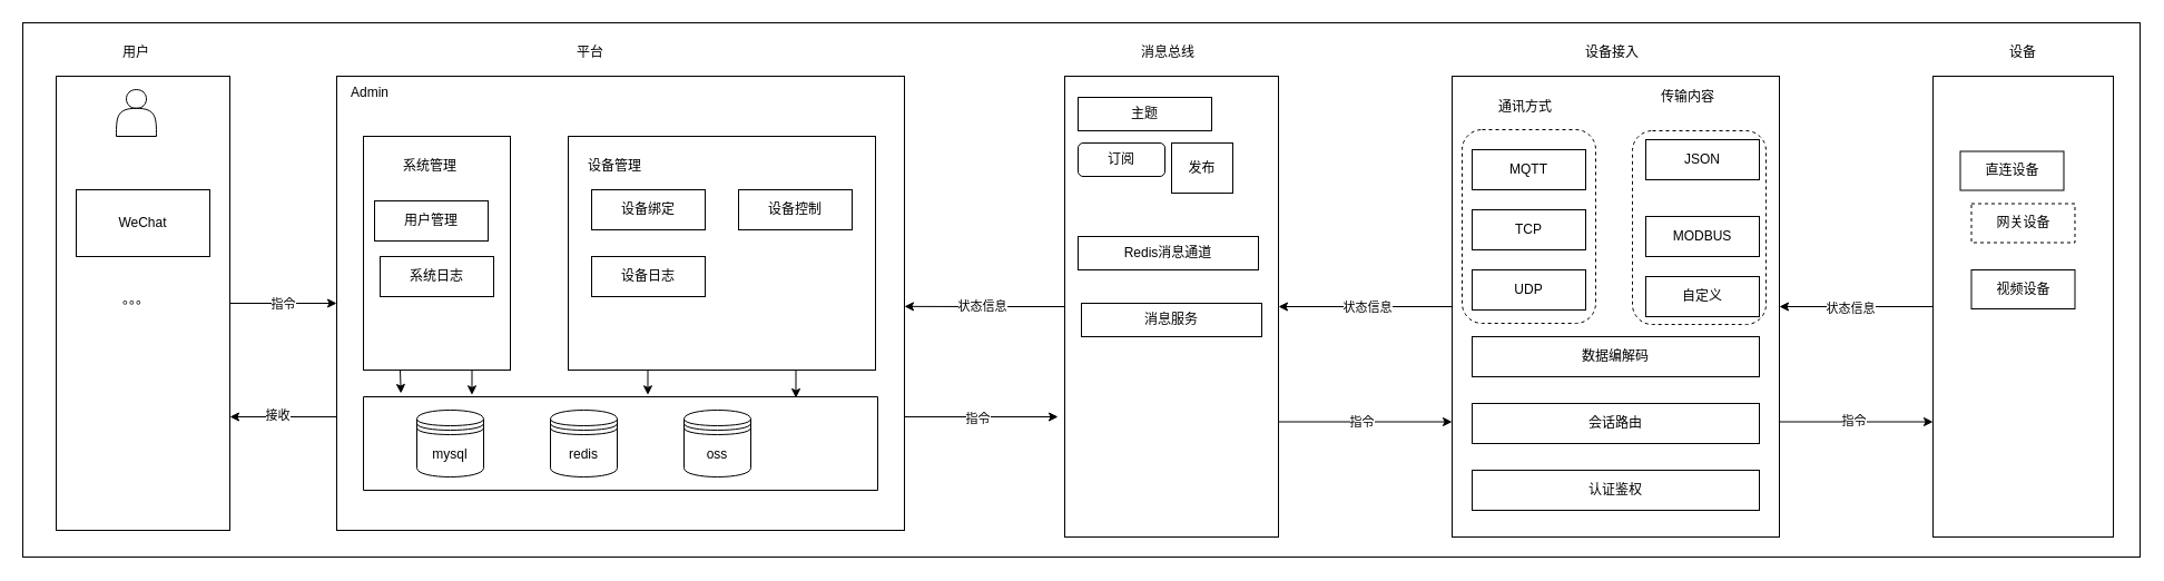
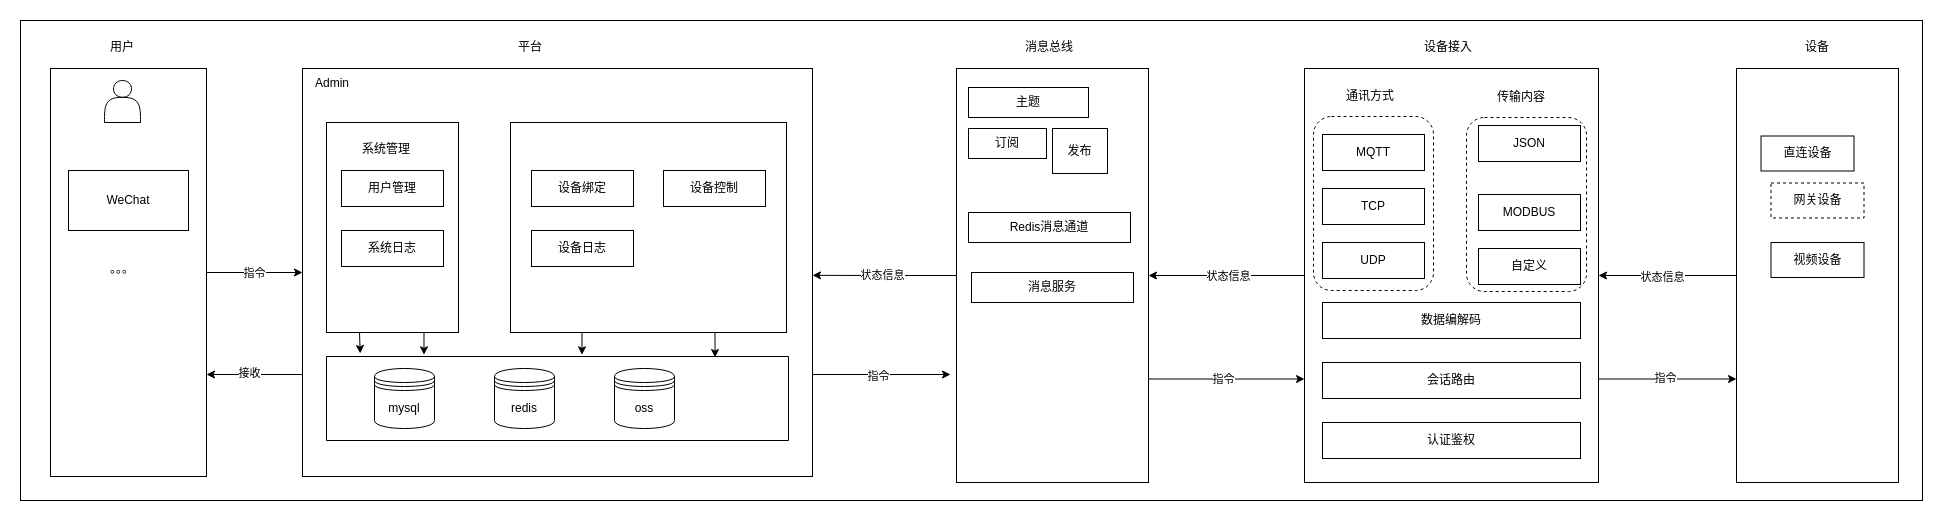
  <mxCell id="0" />
  <mxCell id="1" parent="0" />
  <mxCell id="2" value="" style="rounded=0;whiteSpace=wrap;html=1;" vertex="1" parent="1"><mxGeometry x="20" y="20" width="1902" height="480" as="geometry" /></mxCell>
  <mxCell id="3" style="edgeStyle=orthogonalEdgeStyle;rounded=0;orthogonalLoop=1;jettySize=auto;html=1;exitX=0;exitY=0.5;exitDx=0;exitDy=0;entryX=1;entryY=0.5;entryDx=0;entryDy=0;" edge="1" parent="1" source="7" target="42"><mxGeometry relative="1" as="geometry" /></mxCell>
  <mxCell id="4" value="状态信息" style="edgeLabel;html=1;align=center;verticalAlign=middle;resizable=0;points=[];" vertex="1" connectable="0" parent="3"><mxGeometry x="-0.013" relative="1" as="geometry"><mxPoint as="offset" /></mxGeometry></mxCell>
  <mxCell id="5" style="edgeStyle=orthogonalEdgeStyle;rounded=0;orthogonalLoop=1;jettySize=auto;html=1;exitX=1;exitY=0.75;exitDx=0;exitDy=0;entryX=0;entryY=0.75;entryDx=0;entryDy=0;" edge="1" parent="1" source="7" target="65"><mxGeometry relative="1" as="geometry" /></mxCell>
  <mxCell id="6" value="指令" style="edgeLabel;html=1;align=center;verticalAlign=middle;resizable=0;points=[];" vertex="1" connectable="0" parent="5"><mxGeometry x="-0.048" y="1" relative="1" as="geometry"><mxPoint as="offset" /></mxGeometry></mxCell>
  <mxCell id="7" value="" style="rounded=0;whiteSpace=wrap;html=1;" vertex="1" parent="1"><mxGeometry x="1304" y="68" width="294" height="414" as="geometry" /></mxCell>
  <mxCell id="8" value="" style="rounded=1;whiteSpace=wrap;html=1;dashed=1;" vertex="1" parent="1"><mxGeometry x="1466" y="117" width="120" height="174" as="geometry" /></mxCell>
  <mxCell id="9" value="" style="rounded=1;whiteSpace=wrap;html=1;dashed=1;" vertex="1" parent="1"><mxGeometry x="1313" y="116" width="120" height="174" as="geometry" /></mxCell>
  <mxCell id="10" style="edgeStyle=orthogonalEdgeStyle;rounded=0;orthogonalLoop=1;jettySize=auto;html=1;exitX=0;exitY=0.75;exitDx=0;exitDy=0;entryX=1;entryY=0.75;entryDx=0;entryDy=0;" edge="1" parent="1" source="14" target="18"><mxGeometry relative="1" as="geometry"><mxPoint x="212" y="374" as="targetPoint" /></mxGeometry></mxCell>
  <mxCell id="11" value="接收" style="edgeLabel;html=1;align=center;verticalAlign=middle;resizable=0;points=[];" vertex="1" connectable="0" parent="10"><mxGeometry x="0.12" y="-2" relative="1" as="geometry"><mxPoint as="offset" /></mxGeometry></mxCell>
  <mxCell id="12" style="edgeStyle=orthogonalEdgeStyle;rounded=0;orthogonalLoop=1;jettySize=auto;html=1;exitX=1;exitY=0.75;exitDx=0;exitDy=0;" edge="1" parent="1" source="14"><mxGeometry relative="1" as="geometry"><mxPoint x="950" y="374" as="targetPoint" /></mxGeometry></mxCell>
  <mxCell id="13" value="指令" style="edgeLabel;html=1;align=center;verticalAlign=middle;resizable=0;points=[];" vertex="1" connectable="0" parent="12"><mxGeometry x="-0.066" y="-1" relative="1" as="geometry"><mxPoint as="offset" /></mxGeometry></mxCell>
  <mxCell id="14" value="" style="rounded=0;whiteSpace=wrap;html=1;" vertex="1" parent="1"><mxGeometry x="302" y="68" width="510" height="408" as="geometry" /></mxCell>
  <mxCell id="15" value="" style="verticalLabelPosition=bottom;verticalAlign=top;html=1;shape=mxgraph.basic.rect;fillColor2=none;strokeWidth=1;size=20;indent=5;" vertex="1" parent="1"><mxGeometry x="326" y="356" width="462" height="84" as="geometry" /></mxCell>
  <mxCell id="16" style="edgeStyle=orthogonalEdgeStyle;rounded=0;orthogonalLoop=1;jettySize=auto;html=1;exitX=1;exitY=0.5;exitDx=0;exitDy=0;entryX=0;entryY=0.5;entryDx=0;entryDy=0;" edge="1" parent="1" source="18" target="14"><mxGeometry relative="1" as="geometry"><mxPoint x="296" y="275" as="targetPoint" /></mxGeometry></mxCell>
  <mxCell id="17" value="指令" style="edgeLabel;html=1;align=center;verticalAlign=middle;resizable=0;points=[];" vertex="1" connectable="0" parent="16"><mxGeometry x="-0.02" relative="1" as="geometry"><mxPoint as="offset" /></mxGeometry></mxCell>
  <mxCell id="18" value="" style="rounded=0;whiteSpace=wrap;html=1;" vertex="1" parent="1"><mxGeometry x="50" y="68" width="156" height="408" as="geometry" /></mxCell>
  <mxCell id="19" value="" style="shape=actor;whiteSpace=wrap;html=1;" vertex="1" parent="1"><mxGeometry x="104" y="80" width="36" height="42" as="geometry" /></mxCell>
  <mxCell id="20" value="WeChat" style="rounded=0;whiteSpace=wrap;html=1;" vertex="1" parent="1"><mxGeometry x="68" y="170" width="120" height="60" as="geometry" /></mxCell>
  <mxCell id="21" value="" style="rounded=0;whiteSpace=wrap;html=1;" vertex="1" parent="1"><mxGeometry x="326" y="122" width="132" height="210" as="geometry" /></mxCell>
  <mxCell id="22" value="" style="rounded=0;whiteSpace=wrap;html=1;" vertex="1" parent="1"><mxGeometry x="510" y="122" width="276" height="210" as="geometry" /></mxCell>
  <mxCell id="23" value="系统管理" style="text;html=1;align=center;verticalAlign=middle;whiteSpace=wrap;rounded=0;" vertex="1" parent="1"><mxGeometry x="356" y="134" width="60" height="30" as="geometry" /></mxCell>
- <mxCell id="24" value="用户管理" style="rounded=0;whiteSpace=wrap;html=1;" vertex="1" parent="1"><mxGeometry x="336" y="180" width="102" height="36" as="geometry" /></mxCell>
- <mxCell id="25" value="设备管理" style="text;html=1;align=center;verticalAlign=middle;whiteSpace=wrap;rounded=0;" vertex="1" parent="1"><mxGeometry x="522" y="134" width="60" height="30" as="geometry" /></mxCell>
+ <mxCell id="24" value="用户管理" style="rounded=0;whiteSpace=wrap;html=1;" vertex="1" parent="1"><mxGeometry x="341" y="170" width="102" height="36" as="geometry" /></mxCell>
  <mxCell id="26" value="设备绑定" style="rounded=0;whiteSpace=wrap;html=1;" vertex="1" parent="1"><mxGeometry x="531" y="170" width="102" height="36" as="geometry" /></mxCell>
  <mxCell id="27" value="设备控制" style="rounded=0;whiteSpace=wrap;html=1;" vertex="1" parent="1"><mxGeometry x="663" y="170" width="102" height="36" as="geometry" /></mxCell>
  <mxCell id="28" value="设备日志" style="rounded=0;whiteSpace=wrap;html=1;" vertex="1" parent="1"><mxGeometry x="531" y="230" width="102" height="36" as="geometry" /></mxCell>
  <mxCell id="29" value="Admin" style="text;html=1;align=center;verticalAlign=middle;whiteSpace=wrap;rounded=0;" vertex="1" parent="1"><mxGeometry x="302" y="68" width="60" height="30" as="geometry" /></mxCell>
  <mxCell id="30" value="mysql" style="shape=datastore;whiteSpace=wrap;html=1;" vertex="1" parent="1"><mxGeometry x="374" y="368" width="60" height="60" as="geometry" /></mxCell>
  <mxCell id="31" value="redis" style="shape=datastore;whiteSpace=wrap;html=1;" vertex="1" parent="1"><mxGeometry x="494" y="368" width="60" height="60" as="geometry" /></mxCell>
  <mxCell id="32" value="oss" style="shape=datastore;whiteSpace=wrap;html=1;" vertex="1" parent="1"><mxGeometry x="614" y="368" width="60" height="60" as="geometry" /></mxCell>
  <mxCell id="33" style="edgeStyle=orthogonalEdgeStyle;rounded=0;orthogonalLoop=1;jettySize=auto;html=1;exitX=0.25;exitY=1;exitDx=0;exitDy=0;entryX=0.073;entryY=-0.036;entryDx=0;entryDy=0;entryPerimeter=0;" edge="1" parent="1" source="21" target="15"><mxGeometry relative="1" as="geometry" /></mxCell>
  <mxCell id="34" style="edgeStyle=orthogonalEdgeStyle;rounded=0;orthogonalLoop=1;jettySize=auto;html=1;exitX=0.75;exitY=1;exitDx=0;exitDy=0;entryX=0.211;entryY=-0.02;entryDx=0;entryDy=0;entryPerimeter=0;" edge="1" parent="1" source="21" target="15"><mxGeometry relative="1" as="geometry" /></mxCell>
  <mxCell id="35" style="edgeStyle=orthogonalEdgeStyle;rounded=0;orthogonalLoop=1;jettySize=auto;html=1;exitX=0.25;exitY=1;exitDx=0;exitDy=0;entryX=0.553;entryY=-0.02;entryDx=0;entryDy=0;entryPerimeter=0;" edge="1" parent="1" source="22" target="15"><mxGeometry relative="1" as="geometry" /></mxCell>
  <mxCell id="36" style="edgeStyle=orthogonalEdgeStyle;rounded=0;orthogonalLoop=1;jettySize=auto;html=1;exitX=0.75;exitY=1;exitDx=0;exitDy=0;entryX=0.841;entryY=0.012;entryDx=0;entryDy=0;entryPerimeter=0;" edge="1" parent="1" source="22" target="15"><mxGeometry relative="1" as="geometry" /></mxCell>
  <mxCell id="37" value="。。。" style="text;html=1;align=center;verticalAlign=middle;whiteSpace=wrap;rounded=0;" vertex="1" parent="1"><mxGeometry x="92" y="254" width="60" height="30" as="geometry" /></mxCell>
  <mxCell id="38" style="edgeStyle=orthogonalEdgeStyle;rounded=0;orthogonalLoop=1;jettySize=auto;html=1;exitX=0;exitY=0.5;exitDx=0;exitDy=0;entryX=1;entryY=0.507;entryDx=0;entryDy=0;entryPerimeter=0;" edge="1" parent="1" source="42" target="14"><mxGeometry relative="1" as="geometry"><mxPoint x="818" y="275" as="targetPoint" /></mxGeometry></mxCell>
  <mxCell id="39" value="状态信息" style="edgeLabel;html=1;align=center;verticalAlign=middle;resizable=0;points=[];" vertex="1" connectable="0" parent="38"><mxGeometry x="0.17" y="-2" relative="1" as="geometry"><mxPoint x="9" y="2" as="offset" /></mxGeometry></mxCell>
  <mxCell id="40" style="edgeStyle=orthogonalEdgeStyle;rounded=0;orthogonalLoop=1;jettySize=auto;html=1;exitX=1;exitY=0.75;exitDx=0;exitDy=0;entryX=0;entryY=0.75;entryDx=0;entryDy=0;" edge="1" parent="1" source="42" target="7"><mxGeometry relative="1" as="geometry" /></mxCell>
  <mxCell id="41" value="指令" style="edgeLabel;html=1;align=center;verticalAlign=middle;resizable=0;points=[];" vertex="1" connectable="0" parent="40"><mxGeometry x="-0.056" relative="1" as="geometry"><mxPoint as="offset" /></mxGeometry></mxCell>
  <mxCell id="42" value="" style="rounded=0;whiteSpace=wrap;html=1;" vertex="1" parent="1"><mxGeometry x="956" y="68" width="192" height="414" as="geometry" /></mxCell>
  <mxCell id="43" value="通讯方式" style="text;html=1;align=center;verticalAlign=middle;whiteSpace=wrap;rounded=0;" vertex="1" parent="1"><mxGeometry x="1340" y="81" width="60" height="30" as="geometry" /></mxCell>
  <mxCell id="44" value="MQTT" style="rounded=0;whiteSpace=wrap;html=1;" vertex="1" parent="1"><mxGeometry x="1322" y="134" width="102" height="36" as="geometry" /></mxCell>
  <mxCell id="45" value="TCP" style="rounded=0;whiteSpace=wrap;html=1;" vertex="1" parent="1"><mxGeometry x="1322" y="188" width="102" height="36" as="geometry" /></mxCell>
  <mxCell id="46" value="UDP" style="rounded=0;whiteSpace=wrap;html=1;" vertex="1" parent="1"><mxGeometry x="1322" y="242" width="102" height="36" as="geometry" /></mxCell>
- <mxCell id="47" value="传输内容" style="text;html=1;align=center;verticalAlign=middle;whiteSpace=wrap;rounded=0;" vertex="1" parent="1"><mxGeometry x="1486" y="72" width="60" height="30" as="geometry" /></mxCell>
+ <mxCell id="47" value="传输内容" style="text;html=1;align=center;verticalAlign=middle;whiteSpace=wrap;rounded=0;" vertex="1" parent="1"><mxGeometry x="1491" y="82" width="60" height="30" as="geometry" /></mxCell>
  <mxCell id="48" value="JSON" style="rounded=0;whiteSpace=wrap;html=1;" vertex="1" parent="1"><mxGeometry x="1478" y="125" width="102" height="36" as="geometry" /></mxCell>
  <mxCell id="49" value="MODBUS" style="rounded=0;whiteSpace=wrap;html=1;" vertex="1" parent="1"><mxGeometry x="1478" y="194" width="102" height="36" as="geometry" /></mxCell>
  <mxCell id="50" value="自定义" style="rounded=0;whiteSpace=wrap;html=1;" vertex="1" parent="1"><mxGeometry x="1478" y="248" width="102" height="36" as="geometry" /></mxCell>
  <mxCell id="51" value="数据编解码" style="rounded=0;whiteSpace=wrap;html=1;" vertex="1" parent="1"><mxGeometry x="1322" y="302" width="258" height="36" as="geometry" /></mxCell>
  <mxCell id="52" value="会话路由" style="rounded=0;whiteSpace=wrap;html=1;" vertex="1" parent="1"><mxGeometry x="1322" y="362" width="258" height="36" as="geometry" /></mxCell>
  <mxCell id="53" value="认证鉴权" style="rounded=0;whiteSpace=wrap;html=1;" vertex="1" parent="1"><mxGeometry x="1322" y="422" width="258" height="36" as="geometry" /></mxCell>
  <mxCell id="54" value="设备接入" style="text;html=1;align=center;verticalAlign=middle;whiteSpace=wrap;rounded=0;" vertex="1" parent="1"><mxGeometry x="1418" y="32" width="60" height="30" as="geometry" /></mxCell>
  <mxCell id="55" value="消息总线" style="text;html=1;align=center;verticalAlign=middle;whiteSpace=wrap;rounded=0;" vertex="1" parent="1"><mxGeometry x="1019" y="32" width="60" height="30" as="geometry" /></mxCell>
  <mxCell id="56" value="平台" style="text;html=1;align=center;verticalAlign=middle;whiteSpace=wrap;rounded=0;" vertex="1" parent="1"><mxGeometry x="500" y="32" width="60" height="30" as="geometry" /></mxCell>
  <mxCell id="57" value="用户" style="text;html=1;align=center;verticalAlign=middle;whiteSpace=wrap;rounded=0;" vertex="1" parent="1"><mxGeometry x="92" y="32" width="60" height="30" as="geometry" /></mxCell>
  <mxCell id="58" value="主题" style="rounded=0;whiteSpace=wrap;html=1;" vertex="1" parent="1"><mxGeometry x="968" y="87" width="120" height="30" as="geometry" /></mxCell>
- <mxCell id="59" value="订阅" style="whiteSpace=wrap;html=1;rounded=1;" vertex="1" parent="1"><mxGeometry x="968" y="128" width="78" height="30" as="geometry" /></mxCell>
+ <mxCell id="59" value="订阅" style="rounded=0;whiteSpace=wrap;html=1;" vertex="1" parent="1"><mxGeometry x="968" y="128" width="78" height="30" as="geometry" /></mxCell>
  <mxCell id="60" value="发布" style="rounded=0;whiteSpace=wrap;html=1;" vertex="1" parent="1"><mxGeometry x="1052" y="128" width="55" height="45" as="geometry" /></mxCell>
  <mxCell id="61" value="Redis消息通道" style="rounded=0;whiteSpace=wrap;html=1;" vertex="1" parent="1"><mxGeometry x="968" y="212" width="162" height="30" as="geometry" /></mxCell>
  <mxCell id="62" value="消息服务" style="rounded=0;whiteSpace=wrap;html=1;" vertex="1" parent="1"><mxGeometry x="971" y="272" width="162" height="30" as="geometry" /></mxCell>
  <mxCell id="63" style="edgeStyle=orthogonalEdgeStyle;rounded=0;orthogonalLoop=1;jettySize=auto;html=1;exitX=0;exitY=0.5;exitDx=0;exitDy=0;entryX=1;entryY=0.5;entryDx=0;entryDy=0;" edge="1" parent="1" source="65" target="7"><mxGeometry relative="1" as="geometry" /></mxCell>
  <mxCell id="64" value="状态信息" style="edgeLabel;html=1;align=center;verticalAlign=middle;resizable=0;points=[];" vertex="1" connectable="0" parent="63"><mxGeometry x="0.087" y="1" relative="1" as="geometry"><mxPoint as="offset" /></mxGeometry></mxCell>
  <mxCell id="65" value="" style="rounded=0;whiteSpace=wrap;html=1;" vertex="1" parent="1"><mxGeometry x="1736" y="68" width="162" height="414" as="geometry" /></mxCell>
  <mxCell id="66" value="设备" style="text;html=1;align=center;verticalAlign=middle;whiteSpace=wrap;rounded=0;" vertex="1" parent="1"><mxGeometry x="1787" y="32" width="60" height="30" as="geometry" /></mxCell>
  <mxCell id="67" value="直连设备" style="rounded=0;whiteSpace=wrap;html=1;" vertex="1" parent="1"><mxGeometry x="1760.5" y="135.5" width="93" height="35" as="geometry" /></mxCell>
  <mxCell id="68" value="网关设备" style="rounded=0;whiteSpace=wrap;html=1;dashed=1;" vertex="1" parent="1"><mxGeometry x="1770.5" y="182.5" width="93" height="35" as="geometry" /></mxCell>
  <mxCell id="69" value="视频设备" style="rounded=0;whiteSpace=wrap;html=1;" vertex="1" parent="1"><mxGeometry x="1770.5" y="242" width="93" height="35" as="geometry" /></mxCell>
  <mxCell id="70" value="系统日志" style="rounded=0;whiteSpace=wrap;html=1;" vertex="1" parent="1"><mxGeometry x="341" y="230" width="102" height="36" as="geometry" /></mxCell>
